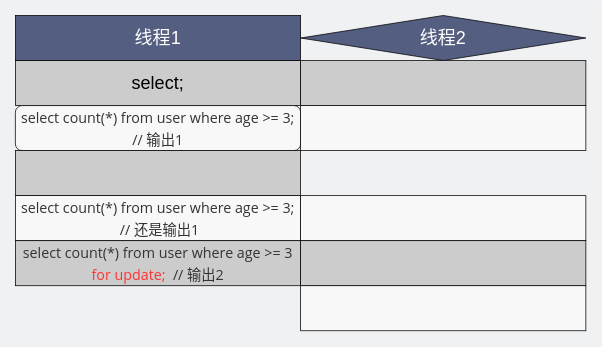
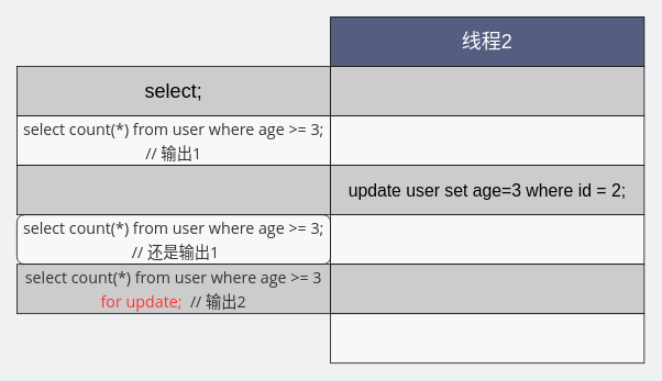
  <mxCell id="0" />
  <mxCell id="1" parent="0" />
  <mxCell id="2" value="select;" style="rounded=0;whiteSpace=wrap;html=1;fillColor=#CCCCCC;gradientColor=none;fontSize=24;" parent="1" vertex="1"><mxGeometry x="20" y="80" width="380" height="60" as="geometry" /></mxCell>
- <mxCell id="3" value="&lt;font color=&quot;#ffffff&quot; style=&quot;font-size: 24px;&quot;&gt;线程1&lt;/font&gt;" style="rounded=0;whiteSpace=wrap;html=1;fillColor=#535E80;gradientColor=none;fontSize=24;" parent="1" vertex="1"><mxGeometry x="20" y="20" width="380" height="60" as="geometry" /></mxCell>
- <mxCell id="4" value="&lt;font color=&quot;#ffffff&quot; style=&quot;font-size: 24px;&quot;&gt;线程2&lt;/font&gt;" style="rhombus;whiteSpace=wrap;html=1;fillColor=#535E80;gradientColor=none;fontSize=24;" parent="1" vertex="1"><mxGeometry x="400" y="20" width="380" height="60" as="geometry" /></mxCell>
+ <mxCell id="4" value="&lt;font color=&quot;#ffffff&quot; style=&quot;font-size: 24px;&quot;&gt;线程2&lt;/font&gt;" style="rounded=0;whiteSpace=wrap;html=1;fillColor=#535E80;gradientColor=none;fontSize=24;" parent="1" vertex="1"><mxGeometry x="400" y="20" width="380" height="60" as="geometry" /></mxCell>
  <mxCell id="5" value="" style="rounded=0;whiteSpace=wrap;html=1;fillColor=#CCCCCC;gradientColor=none;fontSize=24;" parent="1" vertex="1"><mxGeometry x="400" y="80" width="380" height="60" as="geometry" /></mxCell>
- <mxCell id="6" value="&lt;font style=&quot;font-size: 19px&quot;&gt;&lt;span class=&quot;md-plain md-expand&quot; style=&quot;box-sizing: border-box ; color: rgb(51 , 51 , 51) ; font-family: &amp;#34;open sans&amp;#34; , &amp;#34;clear sans&amp;#34; , &amp;#34;helvetica neue&amp;#34; , &amp;#34;helvetica&amp;#34; , &amp;#34;arial&amp;#34; , &amp;#34;segoe ui emoji&amp;#34; , sans-serif ; text-align: left&quot;&gt;select count(*) from user where age&amp;nbsp;&lt;/span&gt;&lt;span class=&quot;md-plain md-expand&quot; style=&quot;box-sizing: border-box ; color: rgb(51 , 51 , 51) ; font-family: &amp;#34;open sans&amp;#34; , &amp;#34;clear sans&amp;#34; , &amp;#34;helvetica neue&amp;#34; , &amp;#34;helvetica&amp;#34; , &amp;#34;arial&amp;#34; , &amp;#34;segoe ui emoji&amp;#34; , sans-serif ; text-align: left&quot;&gt;&amp;gt;= 3;  // 输出1&lt;/span&gt;&lt;/font&gt;" style="whiteSpace=wrap;html=1;fillColor=#F8F8F8;gradientColor=none;fontSize=24;rounded=1;" parent="1" vertex="1"><mxGeometry x="20" y="140" width="380" height="60" as="geometry" /></mxCell>
+ <mxCell id="6" value="&lt;font style=&quot;font-size: 19px&quot;&gt;&lt;span class=&quot;md-plain md-expand&quot; style=&quot;box-sizing: border-box ; color: rgb(51 , 51 , 51) ; font-family: &amp;#34;open sans&amp;#34; , &amp;#34;clear sans&amp;#34; , &amp;#34;helvetica neue&amp;#34; , &amp;#34;helvetica&amp;#34; , &amp;#34;arial&amp;#34; , &amp;#34;segoe ui emoji&amp;#34; , sans-serif ; text-align: left&quot;&gt;select count(*) from user where age&amp;nbsp;&lt;/span&gt;&lt;span class=&quot;md-plain md-expand&quot; style=&quot;box-sizing: border-box ; color: rgb(51 , 51 , 51) ; font-family: &amp;#34;open sans&amp;#34; , &amp;#34;clear sans&amp;#34; , &amp;#34;helvetica neue&amp;#34; , &amp;#34;helvetica&amp;#34; , &amp;#34;arial&amp;#34; , &amp;#34;segoe ui emoji&amp;#34; , sans-serif ; text-align: left&quot;&gt;&amp;gt;= 3;  // 输出1&lt;/span&gt;&lt;/font&gt;" style="rounded=0;whiteSpace=wrap;html=1;fillColor=#F8F8F8;gradientColor=none;fontSize=24;" parent="1" vertex="1"><mxGeometry x="20" y="140" width="380" height="60" as="geometry" /></mxCell>
  <mxCell id="7" value="" style="rounded=0;whiteSpace=wrap;html=1;fillColor=#F8F8F8;gradientColor=none;fontSize=24;" parent="1" vertex="1"><mxGeometry x="400" y="140" width="380" height="60" as="geometry" /></mxCell>
  <mxCell id="8" value="" style="rounded=0;whiteSpace=wrap;html=1;fillColor=#CCCCCC;gradientColor=none;fontSize=24;" parent="1" vertex="1"><mxGeometry x="20" y="200" width="380" height="60" as="geometry" /></mxCell>
- <mxCell id="10" value="&lt;font style=&quot;font-size: 19px&quot;&gt;&lt;span class=&quot;md-plain md-expand&quot; style=&quot;box-sizing: border-box ; color: rgb(51 , 51 , 51) ; font-family: &amp;#34;open sans&amp;#34; , &amp;#34;clear sans&amp;#34; , &amp;#34;helvetica neue&amp;#34; , &amp;#34;helvetica&amp;#34; , &amp;#34;arial&amp;#34; , &amp;#34;segoe ui emoji&amp;#34; , sans-serif ; text-align: left&quot;&gt;select count(*) from user where age&amp;nbsp;&lt;/span&gt;&lt;span class=&quot;md-plain&quot; style=&quot;box-sizing: border-box ; color: rgb(51 , 51 , 51) ; font-family: &amp;#34;open sans&amp;#34; , &amp;#34;clear sans&amp;#34; , &amp;#34;helvetica neue&amp;#34; , &amp;#34;helvetica&amp;#34; , &amp;#34;arial&amp;#34; , &amp;#34;segoe ui emoji&amp;#34; , sans-serif ; text-align: left&quot;&gt;&amp;gt;= 3;&lt;br&gt;&amp;nbsp;// 还是输出1&lt;/span&gt;&lt;/font&gt;" style="rounded=0;whiteSpace=wrap;html=1;fillColor=#F8F8F8;gradientColor=none;fontSize=24;" parent="1" vertex="1"><mxGeometry x="20" y="260" width="380" height="60" as="geometry" /></mxCell>
+ <mxCell id="9" value="&lt;font style=&quot;font-size: 21px&quot;&gt;update user set age=3 where id = 2;&lt;/font&gt;" style="rounded=0;whiteSpace=wrap;html=1;fillColor=#CCCCCC;gradientColor=none;fontSize=24;" parent="1" vertex="1"><mxGeometry x="400" y="200" width="380" height="60" as="geometry" /></mxCell>
+ <mxCell id="10" value="&lt;font style=&quot;font-size: 19px&quot;&gt;&lt;span class=&quot;md-plain md-expand&quot; style=&quot;box-sizing: border-box ; color: rgb(51 , 51 , 51) ; font-family: &amp;#34;open sans&amp;#34; , &amp;#34;clear sans&amp;#34; , &amp;#34;helvetica neue&amp;#34; , &amp;#34;helvetica&amp;#34; , &amp;#34;arial&amp;#34; , &amp;#34;segoe ui emoji&amp;#34; , sans-serif ; text-align: left&quot;&gt;select count(*) from user where age&amp;nbsp;&lt;/span&gt;&lt;span class=&quot;md-plain&quot; style=&quot;box-sizing: border-box ; color: rgb(51 , 51 , 51) ; font-family: &amp;#34;open sans&amp;#34; , &amp;#34;clear sans&amp;#34; , &amp;#34;helvetica neue&amp;#34; , &amp;#34;helvetica&amp;#34; , &amp;#34;arial&amp;#34; , &amp;#34;segoe ui emoji&amp;#34; , sans-serif ; text-align: left&quot;&gt;&amp;gt;= 3;&lt;br&gt;&amp;nbsp;// 还是输出1&lt;/span&gt;&lt;/font&gt;" style="whiteSpace=wrap;html=1;fillColor=#F8F8F8;gradientColor=none;fontSize=24;rounded=1;" parent="1" vertex="1"><mxGeometry x="20" y="260" width="380" height="60" as="geometry" /></mxCell>
  <mxCell id="11" value="" style="rounded=0;whiteSpace=wrap;html=1;fillColor=#F8F8F8;gradientColor=none;fontSize=24;" parent="1" vertex="1"><mxGeometry x="400" y="260" width="380" height="60" as="geometry" /></mxCell>
  <mxCell id="12" value="&lt;font style=&quot;font-size: 19px&quot;&gt;&lt;span class=&quot;md-plain md-expand&quot; style=&quot;box-sizing: border-box ; color: rgb(51 , 51 , 51) ; font-family: &amp;#34;open sans&amp;#34; , &amp;#34;clear sans&amp;#34; , &amp;#34;helvetica neue&amp;#34; , &amp;#34;helvetica&amp;#34; , &amp;#34;arial&amp;#34; , &amp;#34;segoe ui emoji&amp;#34; , sans-serif ; text-align: left&quot;&gt;select count(*) from user where age&lt;/span&gt;&lt;span class=&quot;md-plain&quot; style=&quot;box-sizing: border-box ; font-family: &amp;#34;open sans&amp;#34; , &amp;#34;clear sans&amp;#34; , &amp;#34;helvetica neue&amp;#34; , &amp;#34;helvetica&amp;#34; , &amp;#34;arial&amp;#34; , &amp;#34;segoe ui emoji&amp;#34; , sans-serif ; text-align: left&quot;&gt;&lt;font color=&quot;#333333&quot;&gt;&amp;nbsp;&amp;gt;= 3 &lt;/font&gt;&lt;br&gt;&lt;font color=&quot;#ff3333&quot;&gt;for update;&lt;/font&gt;&lt;/span&gt;&lt;span class=&quot;md-plain&quot; style=&quot;box-sizing: border-box ; color: rgb(51 , 51 , 51) ; font-family: &amp;#34;open sans&amp;#34; , &amp;#34;clear sans&amp;#34; , &amp;#34;helvetica neue&amp;#34; , &amp;#34;helvetica&amp;#34; , &amp;#34;arial&amp;#34; , &amp;#34;segoe ui emoji&amp;#34; , sans-serif ; text-align: left&quot;&gt;&amp;nbsp; // 输出2&lt;/span&gt;&lt;/font&gt;" style="rounded=0;whiteSpace=wrap;html=1;fillColor=#CCCCCC;gradientColor=none;fontSize=24;" parent="1" vertex="1"><mxGeometry x="20" y="320" width="380" height="60" as="geometry" /></mxCell>
  <mxCell id="13" value="" style="rounded=0;whiteSpace=wrap;html=1;fillColor=#CCCCCC;gradientColor=none;fontSize=24;" parent="1" vertex="1"><mxGeometry x="400" y="320" width="380" height="60" as="geometry" /></mxCell>
  <mxCell id="14" value="" style="rounded=0;whiteSpace=wrap;html=1;fillColor=#F8F8F8;gradientColor=none;fontSize=24;" parent="1" vertex="1"><mxGeometry x="400" y="380" width="380" height="60" as="geometry" /></mxCell>
